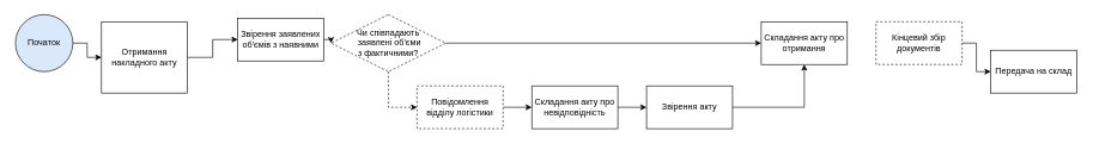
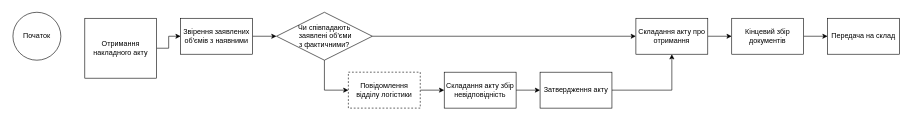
  <mxCell id="0" />
  <mxCell id="1" parent="0" />
- <mxCell id="2" style="edgeStyle=orthogonalEdgeStyle;rounded=0;orthogonalLoop=1;jettySize=auto;html=1;exitX=0.5;exitY=1;exitDx=0;exitDy=0;entryX=0;entryY=0.5;entryDx=0;entryDy=0;dashed=1;" edge="1" parent="1" source="4" target="18"><mxGeometry relative="1" as="geometry" /></mxCell>
+ <mxCell id="2" style="edgeStyle=orthogonalEdgeStyle;rounded=0;orthogonalLoop=1;jettySize=auto;html=1;exitX=0.5;exitY=1;exitDx=0;exitDy=0;entryX=0;entryY=0.5;entryDx=0;entryDy=0;" edge="1" parent="1" source="4" target="18"><mxGeometry relative="1" as="geometry" /></mxCell>
  <mxCell id="3" style="edgeStyle=orthogonalEdgeStyle;rounded=0;orthogonalLoop=1;jettySize=auto;html=1;exitX=1;exitY=0.5;exitDx=0;exitDy=0;entryX=0;entryY=0.5;entryDx=0;entryDy=0;" edge="1" parent="1" source="4" target="16"><mxGeometry relative="1" as="geometry" /></mxCell>
- <mxCell id="4" value="Чи співпадають&lt;br&gt;&amp;nbsp;заявлені об'єми &lt;br&gt;з фактичними?" style="rhombus;whiteSpace=wrap;html=1;dashed=1;" vertex="1" parent="1"><mxGeometry x="460" y="20" width="160" height="80" as="geometry" /></mxCell>
+ <mxCell id="4" value="Чи співпадають&lt;br&gt;&amp;nbsp;заявлені об'єми &lt;br&gt;з фактичними?" style="rhombus;whiteSpace=wrap;html=1;" vertex="1" parent="1"><mxGeometry x="460" y="20" width="160" height="80" as="geometry" /></mxCell>
  <mxCell id="5" style="edgeStyle=orthogonalEdgeStyle;rounded=0;orthogonalLoop=1;jettySize=auto;html=1;exitX=1;exitY=0.5;exitDx=0;exitDy=0;entryX=0;entryY=0.5;entryDx=0;entryDy=0;" edge="1" parent="1" source="6" target="10"><mxGeometry relative="1" as="geometry" /></mxCell>
  <mxCell id="6" value="Отримання накладного акту" style="rounded=0;whiteSpace=wrap;html=1;" vertex="1" parent="1"><mxGeometry x="140" y="30" width="120" height="100" as="geometry" /></mxCell>
- <mxCell id="7" style="edgeStyle=orthogonalEdgeStyle;rounded=0;orthogonalLoop=1;jettySize=auto;html=1;exitX=1;exitY=0.5;exitDx=0;exitDy=0;entryX=0;entryY=0.5;entryDx=0;entryDy=0;" edge="1" parent="1" source="8" target="6"><mxGeometry relative="1" as="geometry" /></mxCell>
- <mxCell id="8" value="Початок" style="ellipse;whiteSpace=wrap;html=1;aspect=fixed;fillColor=#dae8fc;" vertex="1" parent="1"><mxGeometry y="20" width="80" height="80" as="geometry" x="20" /></mxCell>
+ <mxCell id="8" value="Початок" style="ellipse;whiteSpace=wrap;html=1;aspect=fixed;" vertex="1" parent="1"><mxGeometry y="20" width="80" height="80" as="geometry" x="20" /></mxCell>
  <mxCell id="9" style="edgeStyle=orthogonalEdgeStyle;rounded=0;orthogonalLoop=1;jettySize=auto;html=1;exitX=1;exitY=0.5;exitDx=0;exitDy=0;entryX=0;entryY=0.5;entryDx=0;entryDy=0;" edge="1" parent="1" source="10" target="4"><mxGeometry relative="1" as="geometry" /></mxCell>
- <mxCell id="10" value="Звірення заявлених об'ємів з наявними" style="rounded=0;whiteSpace=wrap;html=1;" vertex="1" parent="1"><mxGeometry x="330" y="25" width="120" height="60" as="geometry" /></mxCell>
+ <mxCell id="10" value="Звірення заявлених об'ємів з наявними" style="rounded=0;whiteSpace=wrap;html=1;" vertex="1" parent="1"><mxGeometry x="300" y="30" width="120" height="60" as="geometry" /></mxCell>
  <mxCell id="11" style="edgeStyle=orthogonalEdgeStyle;rounded=0;orthogonalLoop=1;jettySize=auto;html=1;exitX=1;exitY=0.5;exitDx=0;exitDy=0;entryX=0;entryY=0.5;entryDx=0;entryDy=0;" edge="1" parent="1" source="12" target="14"><mxGeometry relative="1" as="geometry" /></mxCell>
- <mxCell id="12" value="Складання акту про невідповідність" style="rounded=0;whiteSpace=wrap;html=1;" vertex="1" parent="1"><mxGeometry x="740" y="120" width="120" height="60" as="geometry" /></mxCell>
+ <mxCell id="12" value="Складання акту збір невідповідність" style="rounded=0;whiteSpace=wrap;html=1;" vertex="1" parent="1"><mxGeometry x="740" y="120" width="120" height="60" as="geometry" /></mxCell>
  <mxCell id="13" style="edgeStyle=orthogonalEdgeStyle;rounded=0;orthogonalLoop=1;jettySize=auto;html=1;exitX=1;exitY=0.5;exitDx=0;exitDy=0;entryX=0.5;entryY=1;entryDx=0;entryDy=0;" edge="1" parent="1" source="14" target="16"><mxGeometry relative="1" as="geometry" /></mxCell>
- <mxCell id="14" value="Звірення акту" style="rounded=0;whiteSpace=wrap;html=1;" vertex="1" parent="1"><mxGeometry x="900" y="120" width="120" height="60" as="geometry" /></mxCell>
+ <mxCell id="14" value="Затвердження акту" style="rounded=0;whiteSpace=wrap;html=1;" vertex="1" parent="1"><mxGeometry x="900" y="120" width="120" height="60" as="geometry" /></mxCell>
+ <mxCell id="15" style="edgeStyle=orthogonalEdgeStyle;rounded=0;orthogonalLoop=1;jettySize=auto;html=1;exitX=1;exitY=0.5;exitDx=0;exitDy=0;entryX=0;entryY=0.5;entryDx=0;entryDy=0;" edge="1" parent="1" source="16" target="21"><mxGeometry relative="1" as="geometry" /></mxCell>
  <mxCell id="16" value="Складання акту про отримання" style="rounded=0;whiteSpace=wrap;html=1;" vertex="1" parent="1"><mxGeometry x="1060" y="30" width="120" height="60" as="geometry" /></mxCell>
  <mxCell id="17" style="edgeStyle=orthogonalEdgeStyle;rounded=0;orthogonalLoop=1;jettySize=auto;html=1;exitX=1;exitY=0.5;exitDx=0;exitDy=0;entryX=0;entryY=0.5;entryDx=0;entryDy=0;" edge="1" parent="1" source="18" target="12"><mxGeometry relative="1" as="geometry" /></mxCell>
  <mxCell id="18" value="Повідомлення відділу логістики" style="rounded=0;whiteSpace=wrap;html=1;dashed=1;" vertex="1" parent="1"><mxGeometry x="580" y="120" width="120" height="60" as="geometry" /></mxCell>
- <mxCell id="19" value="Передача на склад" style="rounded=0;whiteSpace=wrap;html=1;" vertex="1" parent="1"><mxGeometry x="1380" y="70" width="120" height="60" as="geometry" /></mxCell>
+ <mxCell id="19" value="Передача на склад" style="rounded=0;whiteSpace=wrap;html=1;" vertex="1" parent="1"><mxGeometry x="1380" y="30" width="120" height="60" as="geometry" /></mxCell>
  <mxCell id="20" style="edgeStyle=orthogonalEdgeStyle;rounded=0;orthogonalLoop=1;jettySize=auto;html=1;exitX=1;exitY=0.5;exitDx=0;exitDy=0;entryX=0;entryY=0.5;entryDx=0;entryDy=0;" edge="1" parent="1" source="21" target="19"><mxGeometry relative="1" as="geometry" /></mxCell>
- <mxCell id="21" value="Кінцевий збір документів" style="rounded=0;whiteSpace=wrap;html=1;dashed=1;" vertex="1" parent="1"><mxGeometry x="1220" y="30" width="120" height="60" as="geometry" /></mxCell>
+ <mxCell id="21" value="Кінцевий збір документів" style="rounded=0;whiteSpace=wrap;html=1;" vertex="1" parent="1"><mxGeometry x="1220" y="30" width="120" height="60" as="geometry" /></mxCell>
